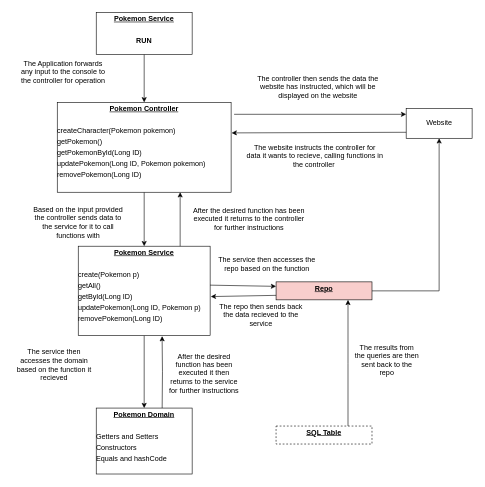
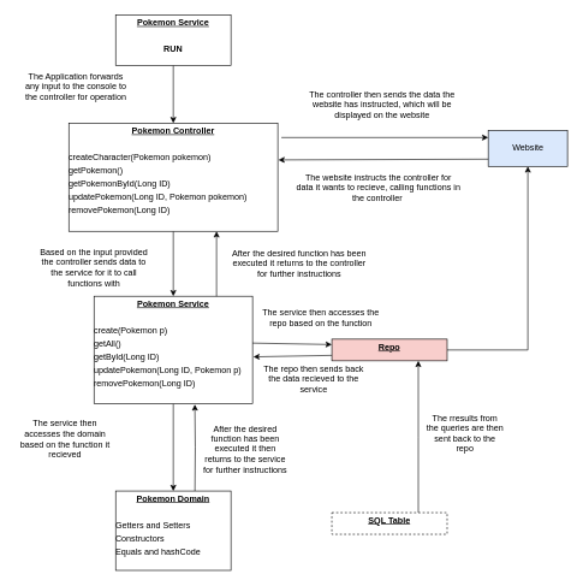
  <mxCell id="0" />
  <mxCell id="1" parent="0" />
  <mxCell id="2" style="edgeStyle=orthogonalEdgeStyle;rounded=0;orthogonalLoop=1;jettySize=auto;html=1;entryX=0.5;entryY=0;entryDx=0;entryDy=0;" edge="1" parent="1" source="3" target="8"><mxGeometry relative="1" as="geometry" /></mxCell>
  <mxCell id="3" value="&lt;p style=&quot;margin: 0px ; margin-top: 4px ; text-align: center ; text-decoration: underline&quot;&gt;&lt;b&gt;Pokemon Service&lt;/b&gt;&lt;/p&gt;&lt;p style=&quot;margin: 0px ; margin-top: 4px ; text-align: center ; text-decoration: underline&quot;&gt;&lt;br&gt;&lt;/p&gt;&lt;p style=&quot;margin: 4px 0px 0px&quot;&gt;create(Pokemon p)&lt;/p&gt;&lt;p style=&quot;margin: 4px 0px 0px&quot;&gt;getAll()&lt;/p&gt;&lt;p style=&quot;margin: 4px 0px 0px&quot;&gt;getById(Long ID)&lt;/p&gt;&lt;p style=&quot;margin: 4px 0px 0px&quot;&gt;updatePokemon(Long ID, Pokemon p)&lt;/p&gt;&lt;p style=&quot;margin: 4px 0px 0px&quot;&gt;removePokemon(Long ID)&lt;/p&gt;" style="verticalAlign=top;align=left;overflow=fill;fontSize=12;fontFamily=Helvetica;html=1;" vertex="1" parent="1"><mxGeometry x="130" y="410" width="220" height="149" as="geometry" /></mxCell>
  <mxCell id="4" style="edgeStyle=orthogonalEdgeStyle;rounded=0;orthogonalLoop=1;jettySize=auto;html=1;entryX=0.5;entryY=0;entryDx=0;entryDy=0;" edge="1" parent="1" source="5" target="3"><mxGeometry relative="1" as="geometry" /></mxCell>
  <mxCell id="5" value="&lt;p style=&quot;margin: 0px ; margin-top: 4px ; text-align: center ; text-decoration: underline&quot;&gt;&lt;b&gt;Pokemon Controller&lt;/b&gt;&lt;/p&gt;&lt;p style=&quot;margin: 0px ; margin-top: 4px ; text-align: center ; text-decoration: underline&quot;&gt;&lt;b&gt;&lt;br&gt;&lt;/b&gt;&lt;/p&gt;&lt;p style=&quot;margin: 4px 0px 0px&quot;&gt;createCharacter(Pokemon pokemon)&lt;/p&gt;&lt;p style=&quot;margin: 4px 0px 0px&quot;&gt;getPokemon()&lt;/p&gt;&lt;p style=&quot;margin: 4px 0px 0px&quot;&gt;getPokemonById(Long ID)&lt;/p&gt;&lt;p style=&quot;margin: 4px 0px 0px&quot;&gt;updatePokemon(Long ID, Pokemon pokemon)&lt;/p&gt;&lt;p style=&quot;margin: 4px 0px 0px&quot;&gt;removePokemon(Long ID)&lt;/p&gt;" style="verticalAlign=top;align=left;overflow=fill;fontSize=12;fontFamily=Helvetica;html=1;" vertex="1" parent="1"><mxGeometry x="95" y="170" width="290" height="150" as="geometry" /></mxCell>
  <mxCell id="6" style="edgeStyle=orthogonalEdgeStyle;rounded=0;orthogonalLoop=1;jettySize=auto;html=1;" edge="1" parent="1" source="7" target="5"><mxGeometry relative="1" as="geometry" /></mxCell>
  <mxCell id="7" value="&lt;p style=&quot;margin: 0px ; margin-top: 4px ; text-align: center ; text-decoration: underline&quot;&gt;&lt;b&gt;Pokemon Service&lt;/b&gt;&lt;/p&gt;&lt;p style=&quot;margin: 0px ; margin-top: 4px ; text-align: center ; text-decoration: underline&quot;&gt;&lt;b&gt;&lt;br&gt;&lt;/b&gt;&lt;/p&gt;&lt;p style=&quot;margin: 4px 0px 0px ; text-align: center&quot;&gt;&lt;b&gt;RUN&lt;/b&gt;&lt;/p&gt;" style="verticalAlign=top;align=left;overflow=fill;fontSize=12;fontFamily=Helvetica;html=1;" vertex="1" parent="1"><mxGeometry x="160" y="20" width="160" height="70" as="geometry" /></mxCell>
  <mxCell id="8" value="&lt;p style=&quot;margin: 0px ; margin-top: 4px ; text-align: center ; text-decoration: underline&quot;&gt;&lt;b&gt;Pokemon Domain&lt;/b&gt;&lt;/p&gt;&lt;p style=&quot;margin: 4px 0px 0px&quot;&gt;&lt;br&gt;&lt;/p&gt;&lt;p style=&quot;margin: 4px 0px 0px&quot;&gt;Getters and Setters&lt;/p&gt;&lt;p style=&quot;margin: 4px 0px 0px&quot;&gt;Constructors&lt;/p&gt;&lt;p style=&quot;margin: 4px 0px 0px&quot;&gt;Equals and hashCode&lt;/p&gt;" style="verticalAlign=top;align=left;overflow=fill;fontSize=12;fontFamily=Helvetica;html=1;" vertex="1" parent="1"><mxGeometry x="160" y="680" width="160" height="110" as="geometry" /></mxCell>
  <mxCell id="9" style="edgeStyle=orthogonalEdgeStyle;rounded=0;orthogonalLoop=1;jettySize=auto;html=1;" edge="1" parent="1" source="10" target="25"><mxGeometry relative="1" as="geometry" /></mxCell>
  <mxCell id="10" value="&lt;p style=&quot;margin: 0px ; margin-top: 4px ; text-align: center ; text-decoration: underline&quot;&gt;&lt;b&gt;Repo&lt;/b&gt;&lt;/p&gt;" style="verticalAlign=top;align=left;overflow=fill;fontSize=12;fontFamily=Helvetica;html=1;fillColor=#f8cecc;" vertex="1" parent="1"><mxGeometry x="460" y="469.5" width="160" height="30" as="geometry" /></mxCell>
  <mxCell id="11" value="&lt;p style=&quot;margin: 0px ; margin-top: 4px ; text-align: center ; text-decoration: underline&quot;&gt;&lt;b&gt;SQL Table&lt;/b&gt;&lt;/p&gt;" style="verticalAlign=top;align=left;overflow=fill;fontSize=12;fontFamily=Helvetica;html=1;dashed=1;" vertex="1" parent="1"><mxGeometry x="460" y="710" width="160" height="30" as="geometry" /></mxCell>
  <mxCell id="12" style="edgeStyle=orthogonalEdgeStyle;rounded=0;orthogonalLoop=1;jettySize=auto;html=1;" edge="1" parent="1"><mxGeometry relative="1" as="geometry"><mxPoint x="300" y="410" as="sourcePoint" /><mxPoint x="300" y="320" as="targetPoint" /></mxGeometry></mxCell>
  <mxCell id="13" style="edgeStyle=orthogonalEdgeStyle;rounded=0;orthogonalLoop=1;jettySize=auto;html=1;entryX=0.636;entryY=1.007;entryDx=0;entryDy=0;entryPerimeter=0;" edge="1" parent="1" target="3"><mxGeometry relative="1" as="geometry"><mxPoint x="270" y="680" as="sourcePoint" /><mxPoint x="270" y="590" as="targetPoint" /></mxGeometry></mxCell>
  <mxCell id="14" style="edgeStyle=orthogonalEdgeStyle;rounded=0;orthogonalLoop=1;jettySize=auto;html=1;exitX=0.75;exitY=0;exitDx=0;exitDy=0;" edge="1" parent="1" source="11"><mxGeometry relative="1" as="geometry"><mxPoint x="580" y="699.5" as="sourcePoint" /><mxPoint x="580" y="499.5" as="targetPoint" /></mxGeometry></mxCell>
  <mxCell id="15" value="The Application forwards any input to the console to the controller for operation" style="text;html=1;strokeColor=none;fillColor=none;align=center;verticalAlign=middle;whiteSpace=wrap;rounded=0;" vertex="1" parent="1"><mxGeometry x="30" y="80" width="150" height="80" as="geometry" /></mxCell>
  <mxCell id="16" value="Based on the input provided the controller sends data to the service for it to call functions with" style="text;html=1;strokeColor=none;fillColor=none;align=center;verticalAlign=middle;whiteSpace=wrap;rounded=0;" vertex="1" parent="1"><mxGeometry x="50" y="340" width="160" height="60" as="geometry" /></mxCell>
  <mxCell id="17" value="The service then accesses the domain based on the function it recieved" style="text;html=1;strokeColor=none;fillColor=none;align=center;verticalAlign=middle;whiteSpace=wrap;rounded=0;" vertex="1" parent="1"><mxGeometry x="20" y="565" width="140" height="85" as="geometry" /></mxCell>
  <mxCell id="18" value="After the desired function has been executed it then returns to the service for further instructions" style="text;html=1;strokeColor=none;fillColor=none;align=center;verticalAlign=middle;whiteSpace=wrap;rounded=0;" vertex="1" parent="1"><mxGeometry x="280" y="574.5" width="120" height="95.5" as="geometry" /></mxCell>
  <mxCell id="19" value="" style="endArrow=classic;html=1;exitX=0;exitY=0.75;exitDx=0;exitDy=0;entryX=1.005;entryY=0.564;entryDx=0;entryDy=0;entryPerimeter=0;" edge="1" parent="1" source="10" target="3"><mxGeometry width="50" height="50" relative="1" as="geometry"><mxPoint x="450" y="500" as="sourcePoint" /><mxPoint x="350" y="499.5" as="targetPoint" /></mxGeometry></mxCell>
  <mxCell id="20" value="" style="endArrow=classic;html=1;entryX=0;entryY=0.25;entryDx=0;entryDy=0;exitX=1;exitY=0.436;exitDx=0;exitDy=0;exitPerimeter=0;" edge="1" parent="1" source="3" target="10"><mxGeometry width="50" height="50" relative="1" as="geometry"><mxPoint x="350" y="480" as="sourcePoint" /><mxPoint x="400" y="430" as="targetPoint" /></mxGeometry></mxCell>
  <mxCell id="21" value="After the desired function has been executed it returns to the controller for further instructions" style="text;html=1;strokeColor=none;fillColor=none;align=center;verticalAlign=middle;whiteSpace=wrap;rounded=0;" vertex="1" parent="1"><mxGeometry x="320" y="340" width="190" height="50" as="geometry" /></mxCell>
  <mxCell id="22" value="The repo then sends back the data recieved to the service" style="text;html=1;strokeColor=none;fillColor=none;align=center;verticalAlign=middle;whiteSpace=wrap;rounded=0;" vertex="1" parent="1"><mxGeometry x="360" y="510" width="150" height="30" as="geometry" /></mxCell>
  <mxCell id="23" value="The service then accesses the repo based on the function" style="text;html=1;strokeColor=none;fillColor=none;align=center;verticalAlign=middle;whiteSpace=wrap;rounded=0;" vertex="1" parent="1"><mxGeometry x="360" y="410" width="170" height="60" as="geometry" /></mxCell>
  <mxCell id="24" value="The rresults from the queries are then sent back to the repo" style="text;html=1;strokeColor=none;fillColor=none;align=center;verticalAlign=middle;whiteSpace=wrap;rounded=0;" vertex="1" parent="1"><mxGeometry x="590" y="540" width="110" height="120" as="geometry" /></mxCell>
- <mxCell id="25" value="Website" style="html=1;" vertex="1" parent="1"><mxGeometry x="677" y="180" width="110" height="50" as="geometry" /></mxCell>
+ <mxCell id="25" value="Website" style="html=1;fillColor=#dae8fc;" vertex="1" parent="1"><mxGeometry x="677" y="180" width="110" height="50" as="geometry" /></mxCell>
  <mxCell id="26" value="" style="endArrow=classic;html=1;" edge="1" parent="1"><mxGeometry width="50" height="50" relative="1" as="geometry"><mxPoint x="390" y="190" as="sourcePoint" /><mxPoint x="677" y="190" as="targetPoint" /></mxGeometry></mxCell>
  <mxCell id="27" value="" style="endArrow=classic;html=1;entryX=1.003;entryY=0.34;entryDx=0;entryDy=0;entryPerimeter=0;" edge="1" parent="1" target="5"><mxGeometry width="50" height="50" relative="1" as="geometry"><mxPoint x="677" y="220" as="sourcePoint" /><mxPoint x="727" y="170" as="targetPoint" /></mxGeometry></mxCell>
  <mxCell id="28" value="The controller then sends the data the website has instructed, which will be displayed on the website" style="text;html=1;strokeColor=none;fillColor=none;align=center;verticalAlign=middle;whiteSpace=wrap;rounded=0;" vertex="1" parent="1"><mxGeometry x="410" y="110" width="240" height="70" as="geometry" /></mxCell>
  <mxCell id="29" value="The website instructs the controller for data it wants to recieve, calling functions in the controller&amp;nbsp;" style="text;html=1;strokeColor=none;fillColor=none;align=center;verticalAlign=middle;whiteSpace=wrap;rounded=0;" vertex="1" parent="1"><mxGeometry x="410" y="230" width="230" height="60" as="geometry" /></mxCell>
